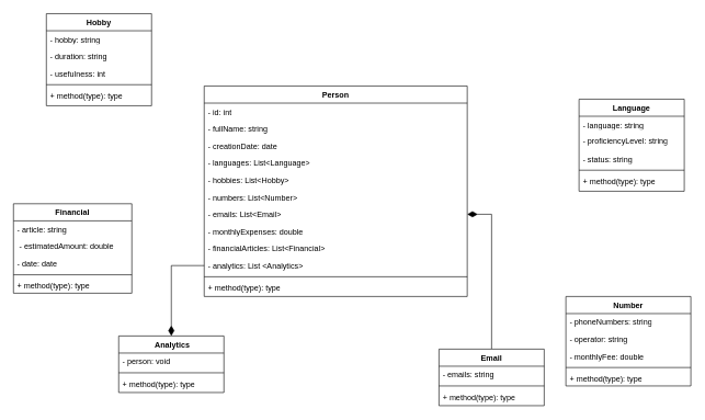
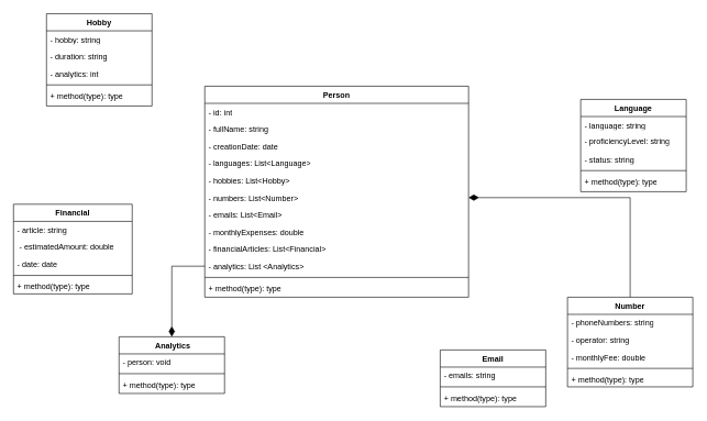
  <mxCell id="0" />
  <mxCell id="1" parent="0" />
  <mxCell id="2" value="Person" style="swimlane;fontStyle=1;align=center;verticalAlign=top;childLayout=stackLayout;horizontal=1;startSize=26;horizontalStack=0;resizeParent=1;resizeParentMax=0;resizeLast=0;collapsible=1;marginBottom=0;whiteSpace=wrap;html=1;" parent="1" vertex="1"><mxGeometry x="310" y="130" width="400" height="320" as="geometry" /></mxCell>
  <mxCell id="3" value=" - id: int" style="text;strokeColor=none;fillColor=none;align=left;verticalAlign=top;spacingLeft=4;spacingRight=4;overflow=hidden;rotatable=0;points=[[0,0.5],[1,0.5]];portConstraint=eastwest;whiteSpace=wrap;html=1;" parent="2" vertex="1"><mxGeometry y="26" width="400" height="26" as="geometry" /></mxCell>
  <mxCell id="4" value="- fullName: string&amp;nbsp;&amp;nbsp;" style="text;strokeColor=none;fillColor=none;align=left;verticalAlign=top;spacingLeft=4;spacingRight=4;overflow=hidden;rotatable=0;points=[[0,0.5],[1,0.5]];portConstraint=eastwest;whiteSpace=wrap;html=1;" parent="2" vertex="1"><mxGeometry y="52" width="400" height="26" as="geometry" /></mxCell>
  <mxCell id="5" value="- creationDate: date&amp;nbsp;" style="text;strokeColor=none;fillColor=none;align=left;verticalAlign=top;spacingLeft=4;spacingRight=4;overflow=hidden;rotatable=0;points=[[0,0.5],[1,0.5]];portConstraint=eastwest;whiteSpace=wrap;html=1;" parent="2" vertex="1"><mxGeometry y="78" width="400" height="26" as="geometry" /></mxCell>
  <mxCell id="6" value="- languages: List&amp;lt;Language&amp;gt;" style="text;strokeColor=none;fillColor=none;align=left;verticalAlign=top;spacingLeft=4;spacingRight=4;overflow=hidden;rotatable=0;points=[[0,0.5],[1,0.5]];portConstraint=eastwest;whiteSpace=wrap;html=1;" parent="2" vertex="1"><mxGeometry y="104" width="400" height="26" as="geometry" /></mxCell>
  <mxCell id="7" value="- hobbies: List&amp;lt;Hobby&amp;gt;&amp;nbsp;" style="text;strokeColor=none;fillColor=none;align=left;verticalAlign=top;spacingLeft=4;spacingRight=4;overflow=hidden;rotatable=0;points=[[0,0.5],[1,0.5]];portConstraint=eastwest;whiteSpace=wrap;html=1;" parent="2" vertex="1"><mxGeometry y="130" width="400" height="26" as="geometry" /></mxCell>
  <mxCell id="8" value="- numbers: List&amp;lt;Number&amp;gt;&amp;nbsp;" style="text;strokeColor=none;fillColor=none;align=left;verticalAlign=top;spacingLeft=4;spacingRight=4;overflow=hidden;rotatable=0;points=[[0,0.5],[1,0.5]];portConstraint=eastwest;whiteSpace=wrap;html=1;" parent="2" vertex="1"><mxGeometry y="156" width="400" height="26" as="geometry" /></mxCell>
  <mxCell id="9" value="- emails: List&amp;lt;Email&amp;gt;&amp;nbsp;" style="text;strokeColor=none;fillColor=none;align=left;verticalAlign=top;spacingLeft=4;spacingRight=4;overflow=hidden;rotatable=0;points=[[0,0.5],[1,0.5]];portConstraint=eastwest;whiteSpace=wrap;html=1;" parent="2" vertex="1"><mxGeometry y="182" width="400" height="26" as="geometry" /></mxCell>
  <mxCell id="10" value="- monthlyExpenses: double&amp;nbsp;" style="text;strokeColor=none;fillColor=none;align=left;verticalAlign=top;spacingLeft=4;spacingRight=4;overflow=hidden;rotatable=0;points=[[0,0.5],[1,0.5]];portConstraint=eastwest;whiteSpace=wrap;html=1;" parent="2" vertex="1"><mxGeometry y="208" width="400" height="26" as="geometry" /></mxCell>
  <mxCell id="11" value="- financialArticles: List&amp;lt;Financial&amp;gt;" style="text;strokeColor=none;fillColor=none;align=left;verticalAlign=top;spacingLeft=4;spacingRight=4;overflow=hidden;rotatable=0;points=[[0,0.5],[1,0.5]];portConstraint=eastwest;whiteSpace=wrap;html=1;" parent="2" vertex="1"><mxGeometry y="234" width="400" height="26" as="geometry" /></mxCell>
  <mxCell id="12" value="- analytics: List &amp;lt;Analytics&amp;gt;" style="text;strokeColor=none;fillColor=none;align=left;verticalAlign=top;spacingLeft=4;spacingRight=4;overflow=hidden;rotatable=0;points=[[0,0.5],[1,0.5]];portConstraint=eastwest;whiteSpace=wrap;html=1;" parent="2" vertex="1"><mxGeometry y="260" width="400" height="26" as="geometry" /></mxCell>
  <mxCell id="13" value="" style="line;strokeWidth=1;fillColor=none;align=left;verticalAlign=middle;spacingTop=-1;spacingLeft=3;spacingRight=3;rotatable=0;labelPosition=right;points=[];portConstraint=eastwest;strokeColor=inherit;" parent="2" vertex="1"><mxGeometry y="286" width="400" height="8" as="geometry" /></mxCell>
  <mxCell id="14" value="+ method(type): type" style="text;strokeColor=none;fillColor=none;align=left;verticalAlign=top;spacingLeft=4;spacingRight=4;overflow=hidden;rotatable=0;points=[[0,0.5],[1,0.5]];portConstraint=eastwest;whiteSpace=wrap;html=1;" parent="2" vertex="1"><mxGeometry y="294" width="400" height="26" as="geometry" /></mxCell>
  <mxCell id="15" value="Language" style="swimlane;fontStyle=1;align=center;verticalAlign=top;childLayout=stackLayout;horizontal=1;startSize=26;horizontalStack=0;resizeParent=1;resizeParentMax=0;resizeLast=0;collapsible=1;marginBottom=0;whiteSpace=wrap;html=1;" parent="1" vertex="1"><mxGeometry x="880" y="150" width="160" height="140" as="geometry" /></mxCell>
  <mxCell id="16" value="- language: string&amp;nbsp;" style="text;strokeColor=none;fillColor=none;align=left;verticalAlign=top;spacingLeft=4;spacingRight=4;overflow=hidden;rotatable=0;points=[[0,0.5],[1,0.5]];portConstraint=eastwest;whiteSpace=wrap;html=1;" parent="15" vertex="1"><mxGeometry y="26" width="160" height="24" as="geometry" /></mxCell>
  <mxCell id="17" value="- proficiencyLevel: string" style="text;strokeColor=none;fillColor=none;align=left;verticalAlign=top;spacingLeft=4;spacingRight=4;overflow=hidden;rotatable=0;points=[[0,0.5],[1,0.5]];portConstraint=eastwest;whiteSpace=wrap;html=1;" parent="15" vertex="1"><mxGeometry y="50" width="160" height="28" as="geometry" /></mxCell>
  <mxCell id="18" value="- status: string&amp;nbsp;" style="text;strokeColor=none;fillColor=none;align=left;verticalAlign=top;spacingLeft=4;spacingRight=4;overflow=hidden;rotatable=0;points=[[0,0.5],[1,0.5]];portConstraint=eastwest;whiteSpace=wrap;html=1;" parent="15" vertex="1"><mxGeometry y="78" width="160" height="26" as="geometry" /></mxCell>
  <mxCell id="19" value="" style="line;strokeWidth=1;fillColor=none;align=left;verticalAlign=middle;spacingTop=-1;spacingLeft=3;spacingRight=3;rotatable=0;labelPosition=right;points=[];portConstraint=eastwest;strokeColor=inherit;" parent="15" vertex="1"><mxGeometry y="104" width="160" height="8" as="geometry" /></mxCell>
  <mxCell id="20" value="+ method(type): type" style="text;strokeColor=none;fillColor=none;align=left;verticalAlign=top;spacingLeft=4;spacingRight=4;overflow=hidden;rotatable=0;points=[[0,0.5],[1,0.5]];portConstraint=eastwest;whiteSpace=wrap;html=1;" parent="15" vertex="1"><mxGeometry y="112" width="160" height="28" as="geometry" /></mxCell>
  <mxCell id="21" value="Hobby" style="swimlane;fontStyle=1;align=center;verticalAlign=top;childLayout=stackLayout;horizontal=1;startSize=26;horizontalStack=0;resizeParent=1;resizeParentMax=0;resizeLast=0;collapsible=1;marginBottom=0;whiteSpace=wrap;html=1;" parent="1" vertex="1"><mxGeometry x="70" y="20" width="160" height="140" as="geometry" /></mxCell>
  <mxCell id="22" value="- hobby: string" style="text;strokeColor=none;fillColor=none;align=left;verticalAlign=top;spacingLeft=4;spacingRight=4;overflow=hidden;rotatable=0;points=[[0,0.5],[1,0.5]];portConstraint=eastwest;whiteSpace=wrap;html=1;" parent="21" vertex="1"><mxGeometry y="26" width="160" height="26" as="geometry" /></mxCell>
  <mxCell id="23" value="- duration: string&amp;nbsp;&amp;nbsp;" style="text;strokeColor=none;fillColor=none;align=left;verticalAlign=top;spacingLeft=4;spacingRight=4;overflow=hidden;rotatable=0;points=[[0,0.5],[1,0.5]];portConstraint=eastwest;whiteSpace=wrap;html=1;" parent="21" vertex="1"><mxGeometry y="52" width="160" height="26" as="geometry" /></mxCell>
- <mxCell id="24" value="- usefulness: int&amp;nbsp;&amp;nbsp;" style="text;strokeColor=none;fillColor=none;align=left;verticalAlign=top;spacingLeft=4;spacingRight=4;overflow=hidden;rotatable=0;points=[[0,0.5],[1,0.5]];portConstraint=eastwest;whiteSpace=wrap;html=1;" parent="21" vertex="1"><mxGeometry y="78" width="160" height="26" as="geometry" /></mxCell>
+ <mxCell id="24" value="- analytics: int&amp;nbsp;&amp;nbsp;" style="text;strokeColor=none;fillColor=none;align=left;verticalAlign=top;spacingLeft=4;spacingRight=4;overflow=hidden;rotatable=0;points=[[0,0.5],[1,0.5]];portConstraint=eastwest;whiteSpace=wrap;html=1;" parent="21" vertex="1"><mxGeometry y="78" width="160" height="26" as="geometry" /></mxCell>
  <mxCell id="25" value="" style="line;strokeWidth=1;fillColor=none;align=left;verticalAlign=middle;spacingTop=-1;spacingLeft=3;spacingRight=3;rotatable=0;labelPosition=right;points=[];portConstraint=eastwest;strokeColor=inherit;" parent="21" vertex="1"><mxGeometry y="104" width="160" height="8" as="geometry" /></mxCell>
  <mxCell id="26" value="+ method(type): type" style="text;strokeColor=none;fillColor=none;align=left;verticalAlign=top;spacingLeft=4;spacingRight=4;overflow=hidden;rotatable=0;points=[[0,0.5],[1,0.5]];portConstraint=eastwest;whiteSpace=wrap;html=1;" parent="21" vertex="1"><mxGeometry y="112" width="160" height="28" as="geometry" /></mxCell>
+ <mxCell id="27" style="edgeStyle=orthogonalEdgeStyle;rounded=0;orthogonalLoop=1;jettySize=auto;html=1;endArrow=diamondThin;endFill=1;endSize=13;startSize=13;" parent="1" source="28" target="8" edge="1"><mxGeometry relative="1" as="geometry" /></mxCell>
  <mxCell id="28" value="Number" style="swimlane;fontStyle=1;align=center;verticalAlign=top;childLayout=stackLayout;horizontal=1;startSize=26;horizontalStack=0;resizeParent=1;resizeParentMax=0;resizeLast=0;collapsible=1;marginBottom=0;whiteSpace=wrap;html=1;" parent="1" vertex="1"><mxGeometry x="860" y="450" width="190" height="136" as="geometry" /></mxCell>
  <mxCell id="29" value="- phoneNumbers: string" style="text;strokeColor=none;fillColor=none;align=left;verticalAlign=top;spacingLeft=4;spacingRight=4;overflow=hidden;rotatable=0;points=[[0,0.5],[1,0.5]];portConstraint=eastwest;whiteSpace=wrap;html=1;" parent="28" vertex="1"><mxGeometry y="26" width="190" height="26" as="geometry" /></mxCell>
  <mxCell id="30" value="- operator: string&amp;nbsp;" style="text;strokeColor=none;fillColor=none;align=left;verticalAlign=top;spacingLeft=4;spacingRight=4;overflow=hidden;rotatable=0;points=[[0,0.5],[1,0.5]];portConstraint=eastwest;whiteSpace=wrap;html=1;" parent="28" vertex="1"><mxGeometry y="52" width="190" height="26" as="geometry" /></mxCell>
  <mxCell id="31" value="- monthlyFee: double" style="text;strokeColor=none;fillColor=none;align=left;verticalAlign=top;spacingLeft=4;spacingRight=4;overflow=hidden;rotatable=0;points=[[0,0.5],[1,0.5]];portConstraint=eastwest;whiteSpace=wrap;html=1;" parent="28" vertex="1"><mxGeometry y="78" width="190" height="26" as="geometry" /></mxCell>
  <mxCell id="32" value="" style="line;strokeWidth=1;fillColor=none;align=left;verticalAlign=middle;spacingTop=-1;spacingLeft=3;spacingRight=3;rotatable=0;labelPosition=right;points=[];portConstraint=eastwest;strokeColor=inherit;" parent="28" vertex="1"><mxGeometry y="104" width="190" height="8" as="geometry" /></mxCell>
  <mxCell id="33" value="+ method(type): type" style="text;strokeColor=none;fillColor=none;align=left;verticalAlign=top;spacingLeft=4;spacingRight=4;overflow=hidden;rotatable=0;points=[[0,0.5],[1,0.5]];portConstraint=eastwest;whiteSpace=wrap;html=1;" parent="28" vertex="1"><mxGeometry y="112" width="190" height="24" as="geometry" /></mxCell>
  <mxCell id="34" value="Financial" style="swimlane;fontStyle=1;align=center;verticalAlign=top;childLayout=stackLayout;horizontal=1;startSize=26;horizontalStack=0;resizeParent=1;resizeParentMax=0;resizeLast=0;collapsible=1;marginBottom=0;whiteSpace=wrap;html=1;" parent="1" vertex="1"><mxGeometry x="20" y="309" width="180" height="136" as="geometry" /></mxCell>
  <mxCell id="35" value="- article: string&amp;nbsp;" style="text;strokeColor=none;fillColor=none;align=left;verticalAlign=top;spacingLeft=4;spacingRight=4;overflow=hidden;rotatable=0;points=[[0,0.5],[1,0.5]];portConstraint=eastwest;whiteSpace=wrap;html=1;" parent="34" vertex="1"><mxGeometry y="26" width="180" height="26" as="geometry" /></mxCell>
  <mxCell id="36" value="&amp;nbsp;- estimatedAmount: double&amp;nbsp;" style="text;strokeColor=none;fillColor=none;align=left;verticalAlign=top;spacingLeft=4;spacingRight=4;overflow=hidden;rotatable=0;points=[[0,0.5],[1,0.5]];portConstraint=eastwest;whiteSpace=wrap;html=1;" parent="34" vertex="1"><mxGeometry y="52" width="180" height="26" as="geometry" /></mxCell>
  <mxCell id="37" value="- date: date&amp;nbsp;&amp;nbsp;" style="text;strokeColor=none;fillColor=none;align=left;verticalAlign=top;spacingLeft=4;spacingRight=4;overflow=hidden;rotatable=0;points=[[0,0.5],[1,0.5]];portConstraint=eastwest;whiteSpace=wrap;html=1;" parent="34" vertex="1"><mxGeometry y="78" width="180" height="26" as="geometry" /></mxCell>
  <mxCell id="38" value="" style="line;strokeWidth=1;fillColor=none;align=left;verticalAlign=middle;spacingTop=-1;spacingLeft=3;spacingRight=3;rotatable=0;labelPosition=right;points=[];portConstraint=eastwest;strokeColor=inherit;" parent="34" vertex="1"><mxGeometry y="104" width="180" height="8" as="geometry" /></mxCell>
  <mxCell id="39" value="+ method(type): type" style="text;strokeColor=none;fillColor=none;align=left;verticalAlign=top;spacingLeft=4;spacingRight=4;overflow=hidden;rotatable=0;points=[[0,0.5],[1,0.5]];portConstraint=eastwest;whiteSpace=wrap;html=1;" parent="34" vertex="1"><mxGeometry y="112" width="180" height="24" as="geometry" /></mxCell>
- <mxCell id="40" style="edgeStyle=orthogonalEdgeStyle;rounded=0;orthogonalLoop=1;jettySize=auto;html=1;endArrow=diamondThin;endFill=1;endSize=13;startSize=12;" parent="1" source="41" target="9" edge="1"><mxGeometry relative="1" as="geometry" /></mxCell>
  <mxCell id="41" value="Email" style="swimlane;fontStyle=1;align=center;verticalAlign=top;childLayout=stackLayout;horizontal=1;startSize=26;horizontalStack=0;resizeParent=1;resizeParentMax=0;resizeLast=0;collapsible=1;marginBottom=0;whiteSpace=wrap;html=1;" parent="1" vertex="1"><mxGeometry x="667" y="530" width="160" height="86" as="geometry" /></mxCell>
  <mxCell id="42" value="- emails: string" style="text;strokeColor=none;fillColor=none;align=left;verticalAlign=top;spacingLeft=4;spacingRight=4;overflow=hidden;rotatable=0;points=[[0,0.5],[1,0.5]];portConstraint=eastwest;whiteSpace=wrap;html=1;" parent="41" vertex="1"><mxGeometry y="26" width="160" height="26" as="geometry" /></mxCell>
  <mxCell id="43" value="" style="line;strokeWidth=1;fillColor=none;align=left;verticalAlign=middle;spacingTop=-1;spacingLeft=3;spacingRight=3;rotatable=0;labelPosition=right;points=[];portConstraint=eastwest;strokeColor=inherit;" parent="41" vertex="1"><mxGeometry y="52" width="160" height="8" as="geometry" /></mxCell>
  <mxCell id="44" value="+ method(type): type" style="text;strokeColor=none;fillColor=none;align=left;verticalAlign=top;spacingLeft=4;spacingRight=4;overflow=hidden;rotatable=0;points=[[0,0.5],[1,0.5]];portConstraint=eastwest;whiteSpace=wrap;html=1;" parent="41" vertex="1"><mxGeometry y="60" width="160" height="26" as="geometry" /></mxCell>
  <mxCell id="45" value="&amp;nbsp;Analytics" style="swimlane;fontStyle=1;align=center;verticalAlign=top;childLayout=stackLayout;horizontal=1;startSize=26;horizontalStack=0;resizeParent=1;resizeParentMax=0;resizeLast=0;collapsible=1;marginBottom=0;whiteSpace=wrap;html=1;" parent="1" vertex="1"><mxGeometry x="180" y="510" width="160" height="86" as="geometry" /></mxCell>
  <mxCell id="46" value="- person: void&amp;nbsp;" style="text;strokeColor=none;fillColor=none;align=left;verticalAlign=top;spacingLeft=4;spacingRight=4;overflow=hidden;rotatable=0;points=[[0,0.5],[1,0.5]];portConstraint=eastwest;whiteSpace=wrap;html=1;" parent="45" vertex="1"><mxGeometry y="26" width="160" height="26" as="geometry" /></mxCell>
  <mxCell id="47" value="" style="line;strokeWidth=1;fillColor=none;align=left;verticalAlign=middle;spacingTop=-1;spacingLeft=3;spacingRight=3;rotatable=0;labelPosition=right;points=[];portConstraint=eastwest;strokeColor=inherit;" parent="45" vertex="1"><mxGeometry y="52" width="160" height="8" as="geometry" /></mxCell>
  <mxCell id="48" value="+ method(type): type" style="text;strokeColor=none;fillColor=none;align=left;verticalAlign=top;spacingLeft=4;spacingRight=4;overflow=hidden;rotatable=0;points=[[0,0.5],[1,0.5]];portConstraint=eastwest;whiteSpace=wrap;html=1;" parent="45" vertex="1"><mxGeometry y="60" width="160" height="26" as="geometry" /></mxCell>
  <mxCell id="49" style="edgeStyle=orthogonalEdgeStyle;rounded=0;orthogonalLoop=1;jettySize=auto;html=1;entryX=0.5;entryY=0;entryDx=0;entryDy=0;endArrow=diamondThin;endFill=1;endSize=13;startSize=12;" edge="1" parent="1" source="12" target="45"><mxGeometry relative="1" as="geometry" /></mxCell>
